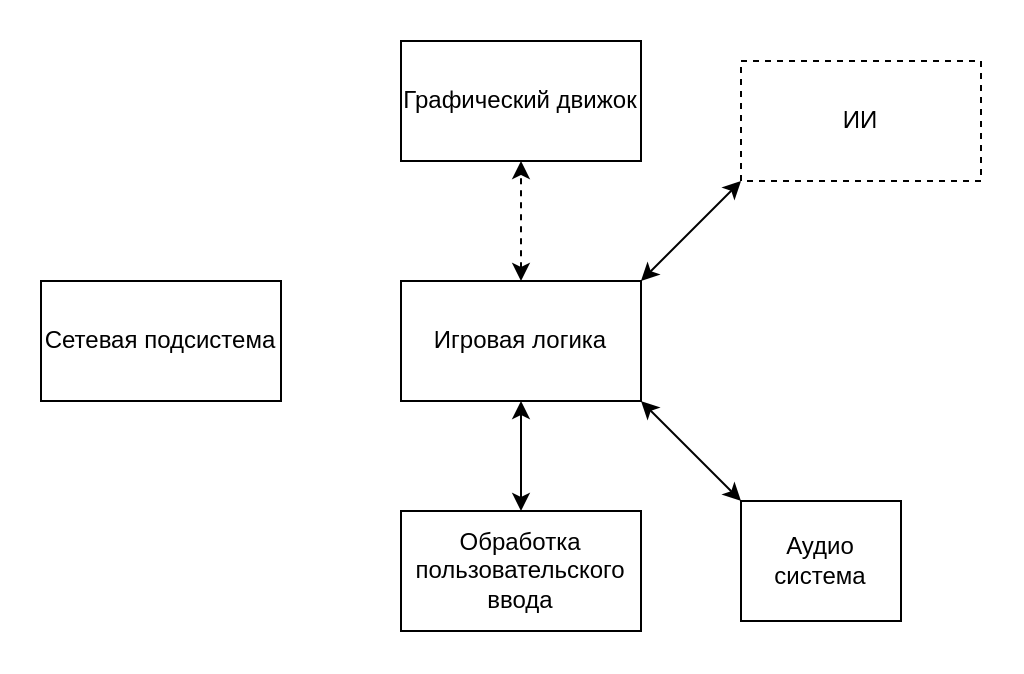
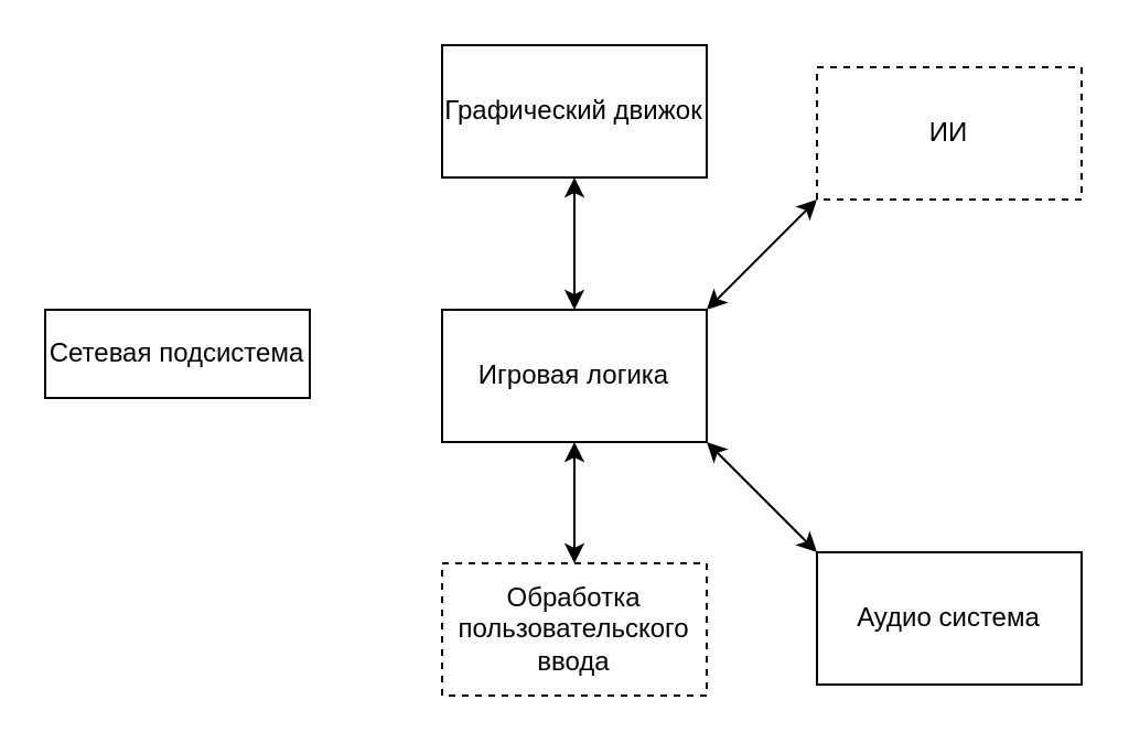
  <mxCell id="0" />
  <mxCell id="1" parent="0" />
  <mxCell id="2" value="Графический движок" style="rounded=0;whiteSpace=wrap;html=1;" vertex="1" parent="1"><mxGeometry x="200" y="20" width="120" height="60" as="geometry" /></mxCell>
- <mxCell id="3" value="Аудио система" style="rounded=0;whiteSpace=wrap;html=1;" vertex="1" parent="1"><mxGeometry x="370" y="250" width="80" height="60" as="geometry" /></mxCell>
+ <mxCell id="3" value="Аудио система" style="rounded=0;whiteSpace=wrap;html=1;" vertex="1" parent="1"><mxGeometry x="370" y="250" width="120" height="60" as="geometry" /></mxCell>
  <mxCell id="4" value="Игровая логика" style="rounded=0;whiteSpace=wrap;html=1;" vertex="1" parent="1"><mxGeometry x="200" y="140" width="120" height="60" as="geometry" /></mxCell>
  <mxCell id="5" value="ИИ" style="rounded=0;whiteSpace=wrap;html=1;dashed=1;" vertex="1" parent="1"><mxGeometry x="370" y="30" width="120" height="60" as="geometry" /></mxCell>
- <mxCell id="6" value="Обработка пользовательского ввода" style="rounded=0;whiteSpace=wrap;html=1;" vertex="1" parent="1"><mxGeometry x="200" y="255" width="120" height="60" as="geometry" /></mxCell>
- <mxCell id="7" value="Сетевая подсистема" style="rounded=0;whiteSpace=wrap;html=1;" vertex="1" parent="1"><mxGeometry x="20" y="140" width="120" height="60" as="geometry" /></mxCell>
- <mxCell id="8" value="" style="endArrow=classic;startArrow=classic;html=1;rounded=0;exitX=0.5;exitY=0;exitDx=0;exitDy=0;entryX=0.5;entryY=1;entryDx=0;entryDy=0;dashed=1;" edge="1" parent="1" source="4" target="2"><mxGeometry width="50" height="50" relative="1" as="geometry"><mxPoint x="210" y="210" as="sourcePoint" /><mxPoint x="260" y="160" as="targetPoint" /></mxGeometry></mxCell>
+ <mxCell id="6" value="Обработка пользовательского ввода" style="rounded=0;whiteSpace=wrap;html=1;dashed=1;" vertex="1" parent="1"><mxGeometry x="200" y="255" width="120" height="60" as="geometry" /></mxCell>
+ <mxCell id="7" value="Сетевая подсистема" style="rounded=0;whiteSpace=wrap;html=1;" vertex="1" parent="1"><mxGeometry x="20" y="140" width="120" height="40" as="geometry" /></mxCell>
+ <mxCell id="8" value="" style="endArrow=classic;startArrow=classic;html=1;rounded=0;exitX=0.5;exitY=0;exitDx=0;exitDy=0;entryX=0.5;entryY=1;entryDx=0;entryDy=0;" edge="1" parent="1" source="4" target="2"><mxGeometry width="50" height="50" relative="1" as="geometry"><mxPoint x="210" y="210" as="sourcePoint" /><mxPoint x="260" y="160" as="targetPoint" /></mxGeometry></mxCell>
  <mxCell id="9" value="" style="endArrow=classic;startArrow=classic;html=1;rounded=0;exitX=0.5;exitY=0;exitDx=0;exitDy=0;" edge="1" parent="1" source="6"><mxGeometry width="50" height="50" relative="1" as="geometry"><mxPoint x="210" y="210" as="sourcePoint" /><mxPoint x="260" y="200" as="targetPoint" /></mxGeometry></mxCell>
  <mxCell id="10" value="" style="endArrow=classic;startArrow=classic;html=1;rounded=0;entryX=0;entryY=1;entryDx=0;entryDy=0;exitX=1;exitY=0;exitDx=0;exitDy=0;" edge="1" parent="1" source="4" target="5"><mxGeometry width="50" height="50" relative="1" as="geometry"><mxPoint x="310" y="210" as="sourcePoint" /><mxPoint x="360" y="160" as="targetPoint" /></mxGeometry></mxCell>
  <mxCell id="11" value="" style="endArrow=classic;startArrow=classic;html=1;rounded=0;exitX=0;exitY=0;exitDx=0;exitDy=0;entryX=1;entryY=1;entryDx=0;entryDy=0;" edge="1" parent="1" source="3" target="4"><mxGeometry width="50" height="50" relative="1" as="geometry"><mxPoint x="310" y="210" as="sourcePoint" /><mxPoint x="360" y="160" as="targetPoint" /></mxGeometry></mxCell>
